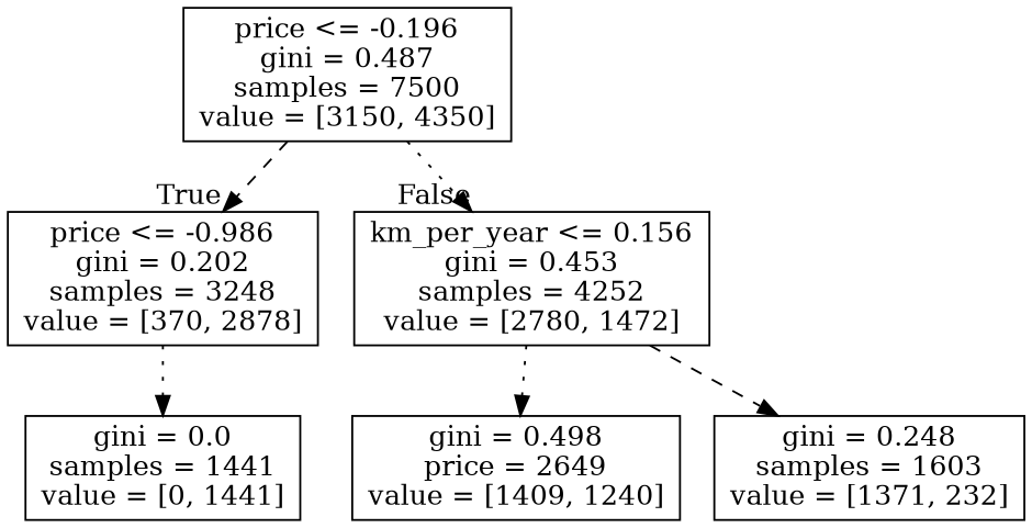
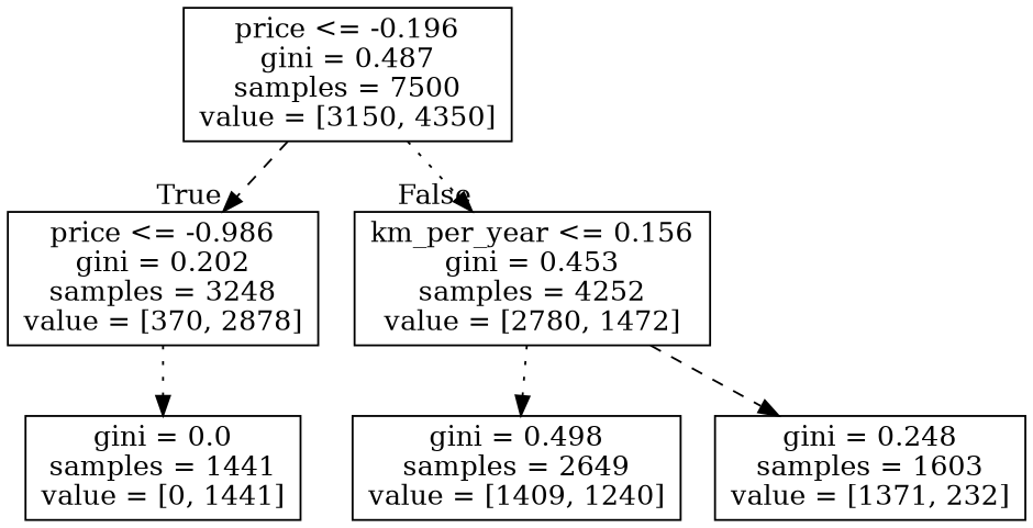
  digraph {
    node [shape=box]
    edge [style=dotted]
    n1 [label="price <= -0.196\ngini = 0.487\nsamples = 7500\nvalue = [3150, 4350]"]
    n2 [label="price <= -0.986\ngini = 0.202\nsamples = 3248\nvalue = [370, 2878]"]
    n3 [label="km_per_year <= 0.156\ngini = 0.453\nsamples = 4252\nvalue = [2780, 1472]"]
    n4 [label="gini = 0.0\nsamples = 1441\nvalue = [0, 1441]"]
-   n5 [label="gini = 0.498\nprice = 2649\nvalue = [1409, 1240]"]
+   n5 [label="gini = 0.498\nsamples = 2649\nvalue = [1409, 1240]"]
    n6 [label="gini = 0.248\nsamples = 1603\nvalue = [1371, 232]"]
    n1 -> n2 [headlabel=True labelangle=45 labeldistance=2.5 style=dashed]
    n1 -> n3 [headlabel=False labelangle=-45 labeldistance=2.5]
    n2 -> n4
    n3 -> n5
    n3 -> n6 [style=dashed]
  }
